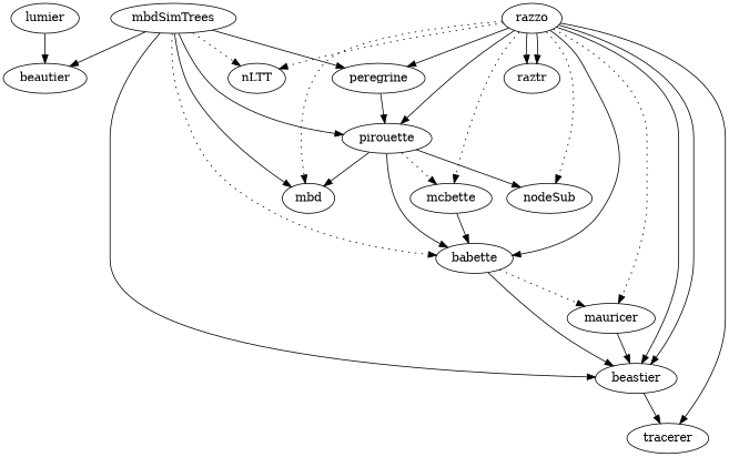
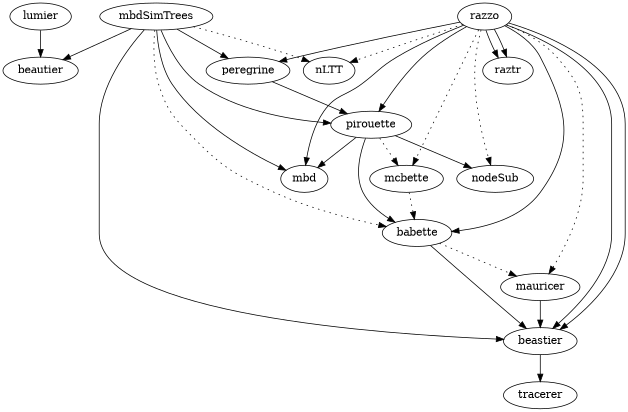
  digraph {
    babette
    beastier
    mauricer
    tracerer
    lumier
    beautier
    mcbette
    pirouette
    mbd
    nodeSub
    peregrine
    razzo
    raztr
    nLTT
    mbdSimTrees
    babette -> beastier
    babette -> mauricer [style=dotted]
    beastier -> tracerer
    mauricer -> beastier
    lumier -> beautier
-   mcbette -> babette
+   mcbette -> babette [style=dotted]
    pirouette -> babette
    pirouette -> mcbette [style=dotted]
    pirouette -> mbd
    pirouette -> nodeSub
    peregrine -> pirouette
    razzo -> babette
    razzo -> beastier
    razzo -> beastier
    razzo -> mauricer [style=dotted]
-   razzo -> tracerer
    razzo -> mcbette [style=dotted]
    razzo -> pirouette
-   razzo -> mbd [style=dotted]
+   razzo -> mbd
    razzo -> nodeSub [style=dotted]
    razzo -> peregrine
    razzo -> raztr
    razzo -> raztr
    razzo -> nLTT [style=dotted]
    mbdSimTrees -> babette [style=dotted]
    mbdSimTrees -> beastier
    mbdSimTrees -> beautier
    mbdSimTrees -> pirouette
    mbdSimTrees -> mbd
    mbdSimTrees -> peregrine
    mbdSimTrees -> nLTT [style=dotted]
  }
